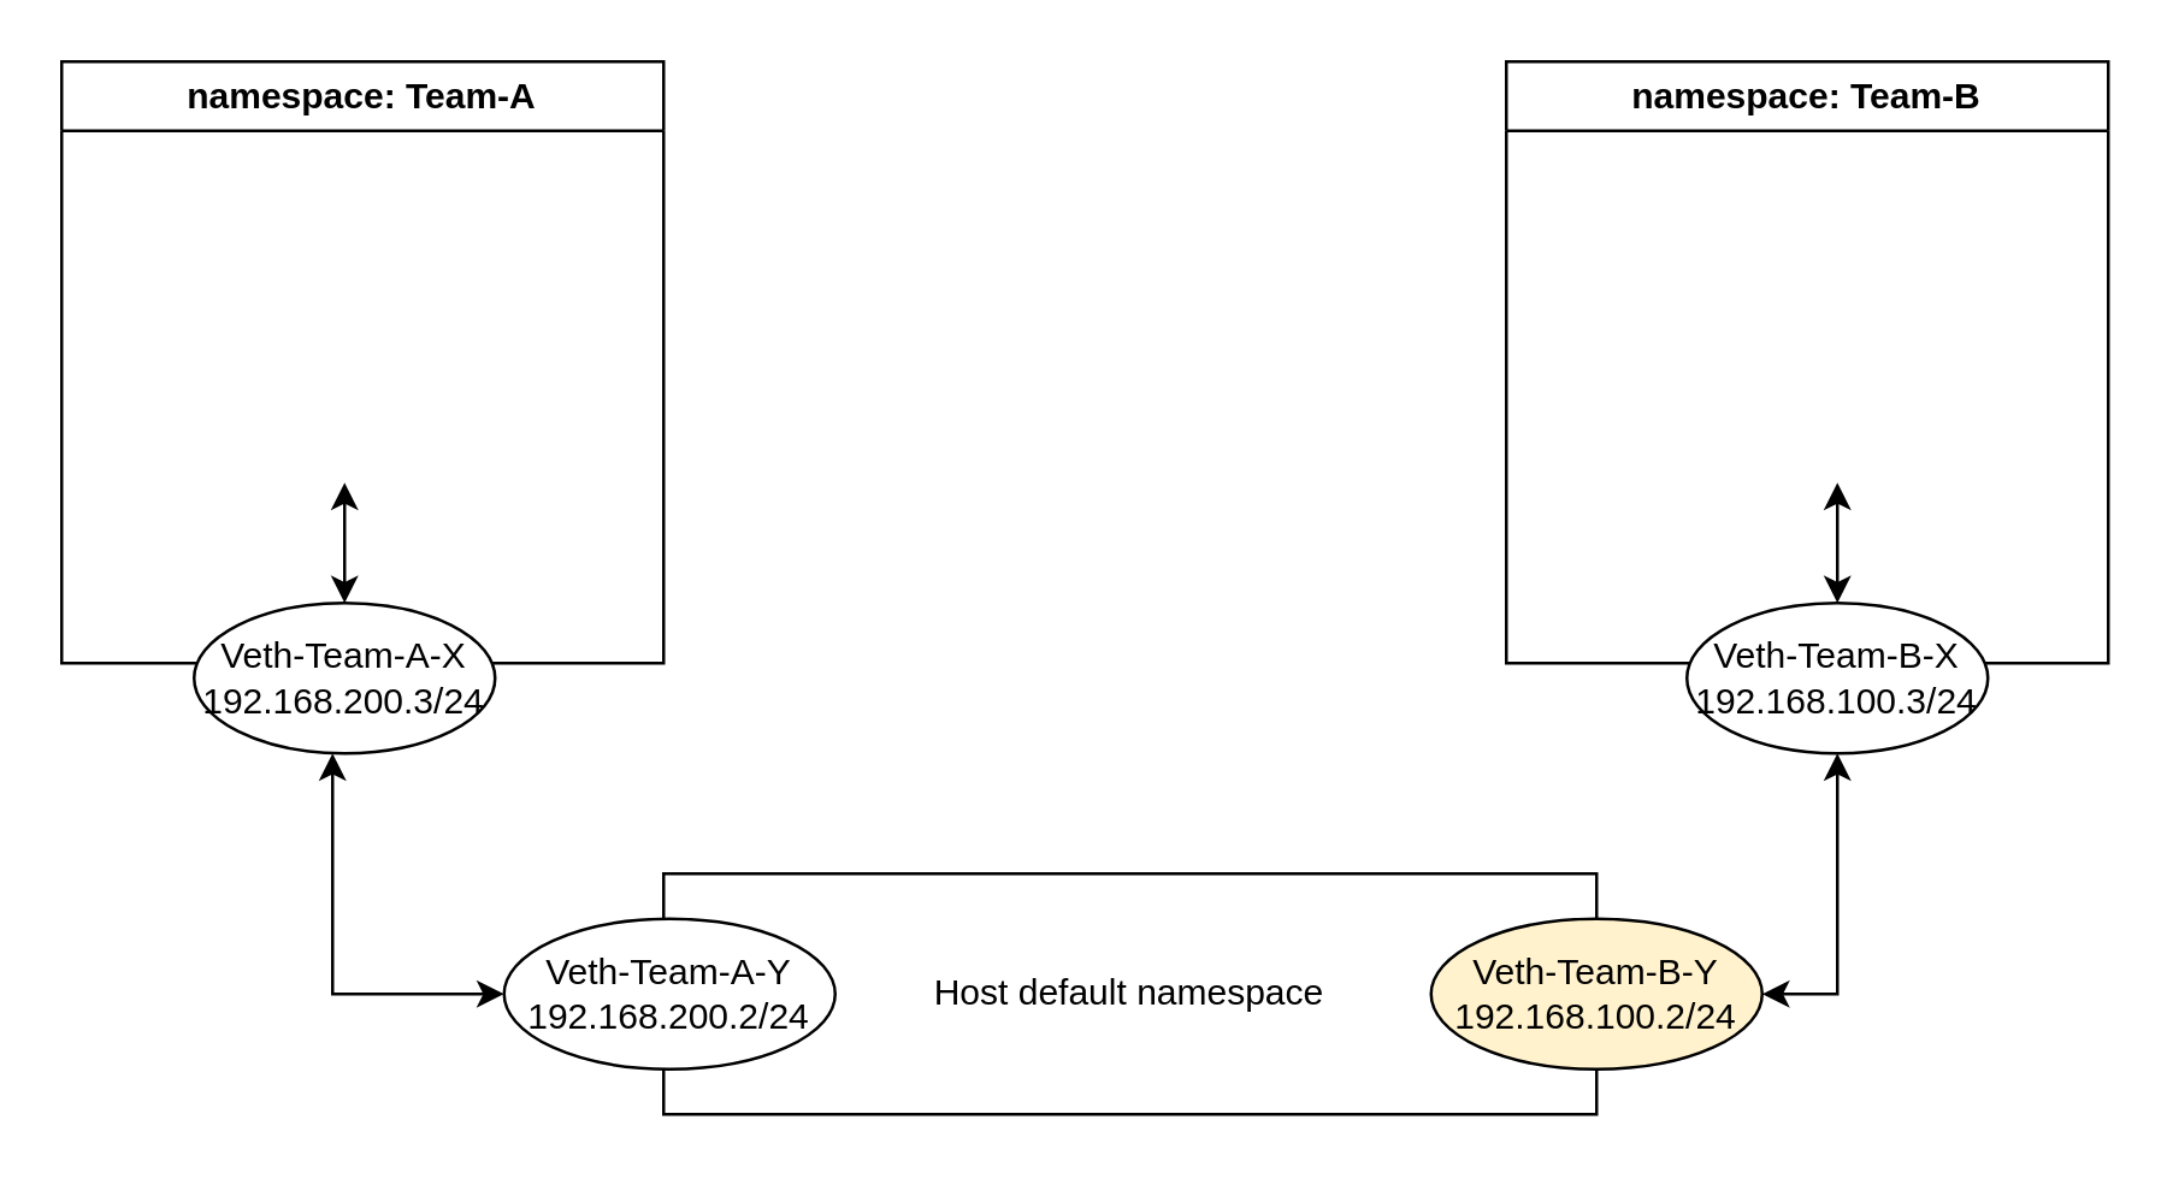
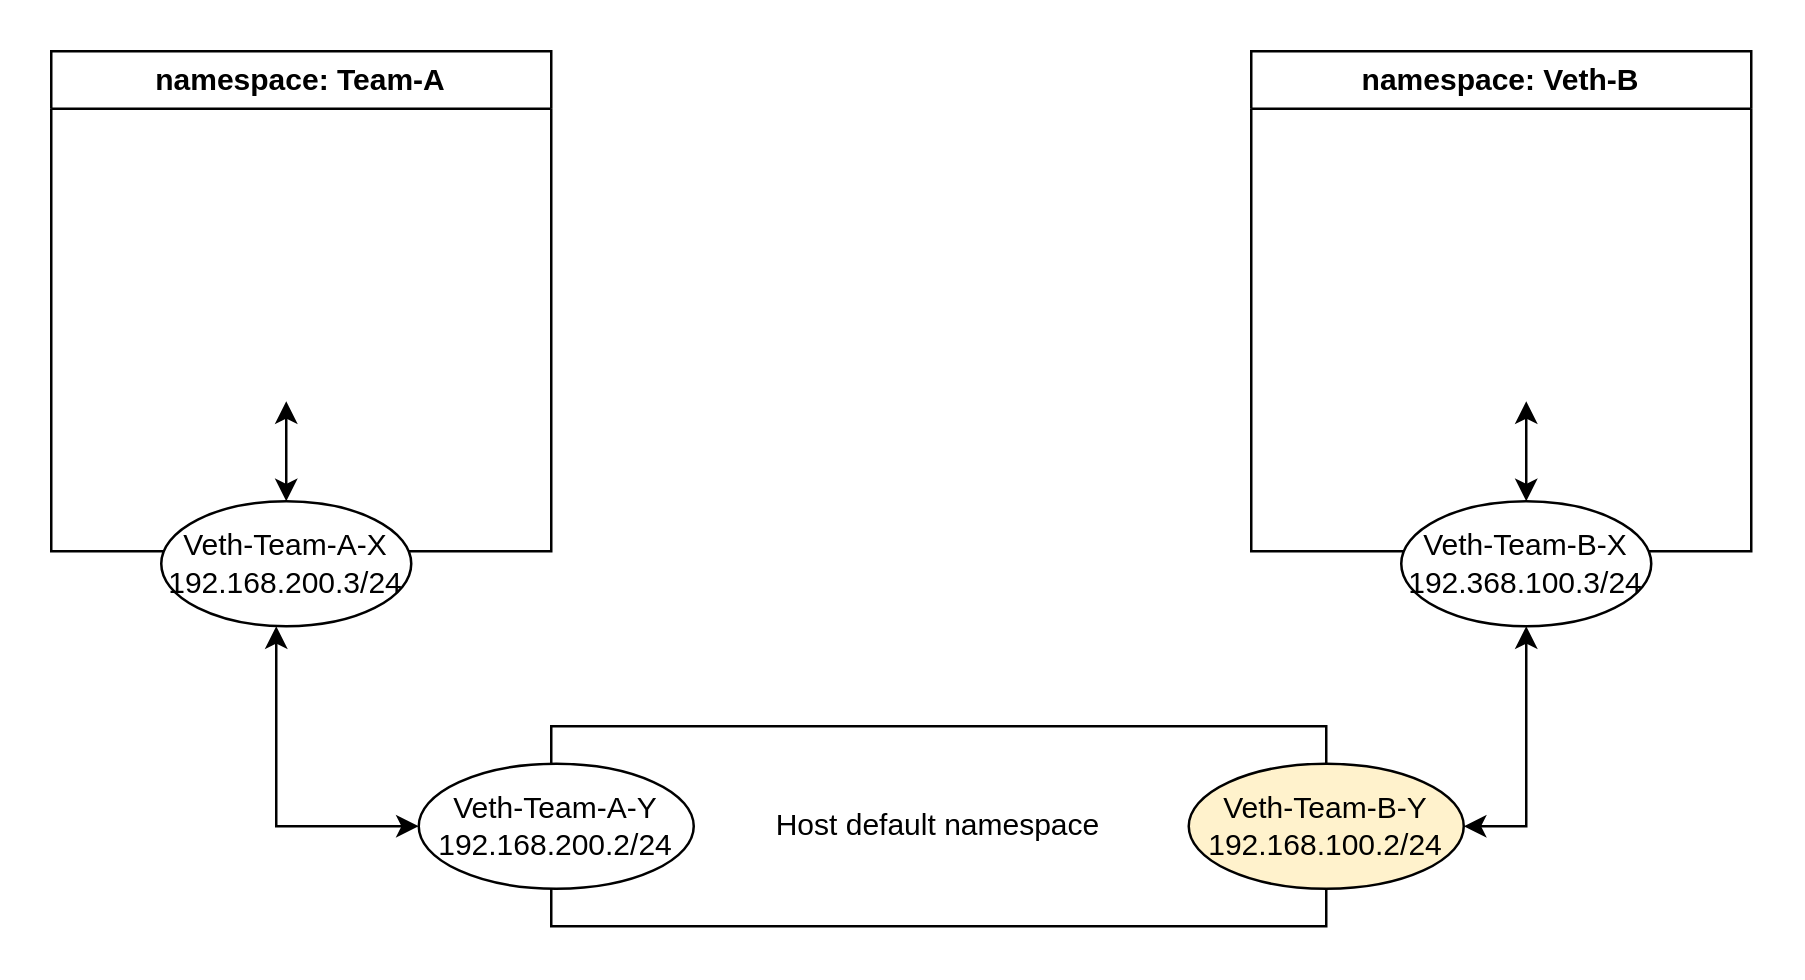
  <mxCell id="0" />
  <mxCell id="1" parent="0" />
  <mxCell id="2" value="namespace: Team-A" style="swimlane;whiteSpace=wrap;html=1;" vertex="1" parent="1"><mxGeometry x="20" y="20" width="200" height="200" as="geometry" /></mxCell>
  <mxCell id="3" value="" style="endArrow=classic;startArrow=classic;html=1;rounded=0;exitX=0.5;exitY=0;exitDx=0;exitDy=0;" edge="1" parent="2" source="7"><mxGeometry width="50" height="50" relative="1" as="geometry"><mxPoint x="44" y="190" as="sourcePoint" /><mxPoint x="94" y="140" as="targetPoint" /></mxGeometry></mxCell>
- <mxCell id="4" value="namespace: Team-B" style="swimlane;whiteSpace=wrap;html=1;" vertex="1" parent="1"><mxGeometry x="500" y="20" width="200" height="200" as="geometry" /></mxCell>
+ <mxCell id="4" value="namespace: Veth-B" style="swimlane;whiteSpace=wrap;html=1;" vertex="1" parent="1"><mxGeometry x="500" y="20" width="200" height="200" as="geometry" /></mxCell>
  <mxCell id="5" value="" style="endArrow=classic;startArrow=classic;html=1;rounded=0;exitX=0.5;exitY=0;exitDx=0;exitDy=0;" edge="1" parent="4" source="9"><mxGeometry width="50" height="50" relative="1" as="geometry"><mxPoint x="60" y="190" as="sourcePoint" /><mxPoint x="110" y="140" as="targetPoint" /></mxGeometry></mxCell>
  <mxCell id="6" value="Host default namespace" style="rounded=0;whiteSpace=wrap;html=1;" vertex="1" parent="1"><mxGeometry x="220" y="290" width="310" height="80" as="geometry" /></mxCell>
  <mxCell id="7" value="Veth-Team-A-X&lt;div&gt;192.168.200.3/24&lt;/div&gt;" style="ellipse;whiteSpace=wrap;html=1;" vertex="1" parent="1"><mxGeometry x="64" y="200" width="100" height="50" as="geometry" /></mxCell>
  <mxCell id="8" value="Veth-Team-A-Y&lt;div&gt;192.168.200.2/24&lt;/div&gt;" style="ellipse;whiteSpace=wrap;html=1;" vertex="1" parent="1"><mxGeometry x="167" y="305" width="110" height="50" as="geometry" /></mxCell>
- <mxCell id="9" value="Veth-Team-B-X&lt;div&gt;192.168.100.3/24&lt;/div&gt;" style="ellipse;whiteSpace=wrap;html=1;" vertex="1" parent="1"><mxGeometry x="560" y="200" width="100" height="50" as="geometry" /></mxCell>
+ <mxCell id="9" value="Veth-Team-B-X&lt;div&gt;192.368.100.3/24&lt;/div&gt;" style="ellipse;whiteSpace=wrap;html=1;" vertex="1" parent="1"><mxGeometry x="560" y="200" width="100" height="50" as="geometry" /></mxCell>
  <mxCell id="10" value="Veth-Team-B-Y&lt;div&gt;192.168.100.2/24&lt;/div&gt;" style="ellipse;whiteSpace=wrap;html=1;fillColor=#fff2cc;" vertex="1" parent="1"><mxGeometry x="475" y="305" width="110" height="50" as="geometry" /></mxCell>
  <mxCell id="11" value="" style="endArrow=classic;startArrow=classic;html=1;rounded=0;exitX=0;exitY=0.5;exitDx=0;exitDy=0;" edge="1" parent="1" source="8"><mxGeometry width="50" height="50" relative="1" as="geometry"><mxPoint x="110" y="340" as="sourcePoint" /><mxPoint x="110" y="250" as="targetPoint" /><Array as="points"><mxPoint x="110" y="330" /></Array></mxGeometry></mxCell>
  <mxCell id="12" value="" style="endArrow=classic;startArrow=classic;html=1;rounded=0;exitX=1;exitY=0.5;exitDx=0;exitDy=0;" edge="1" parent="1" source="10"><mxGeometry width="50" height="50" relative="1" as="geometry"><mxPoint x="590" y="330" as="sourcePoint" /><mxPoint x="610" y="250" as="targetPoint" /><Array as="points"><mxPoint x="610" y="330" /></Array></mxGeometry></mxCell>
